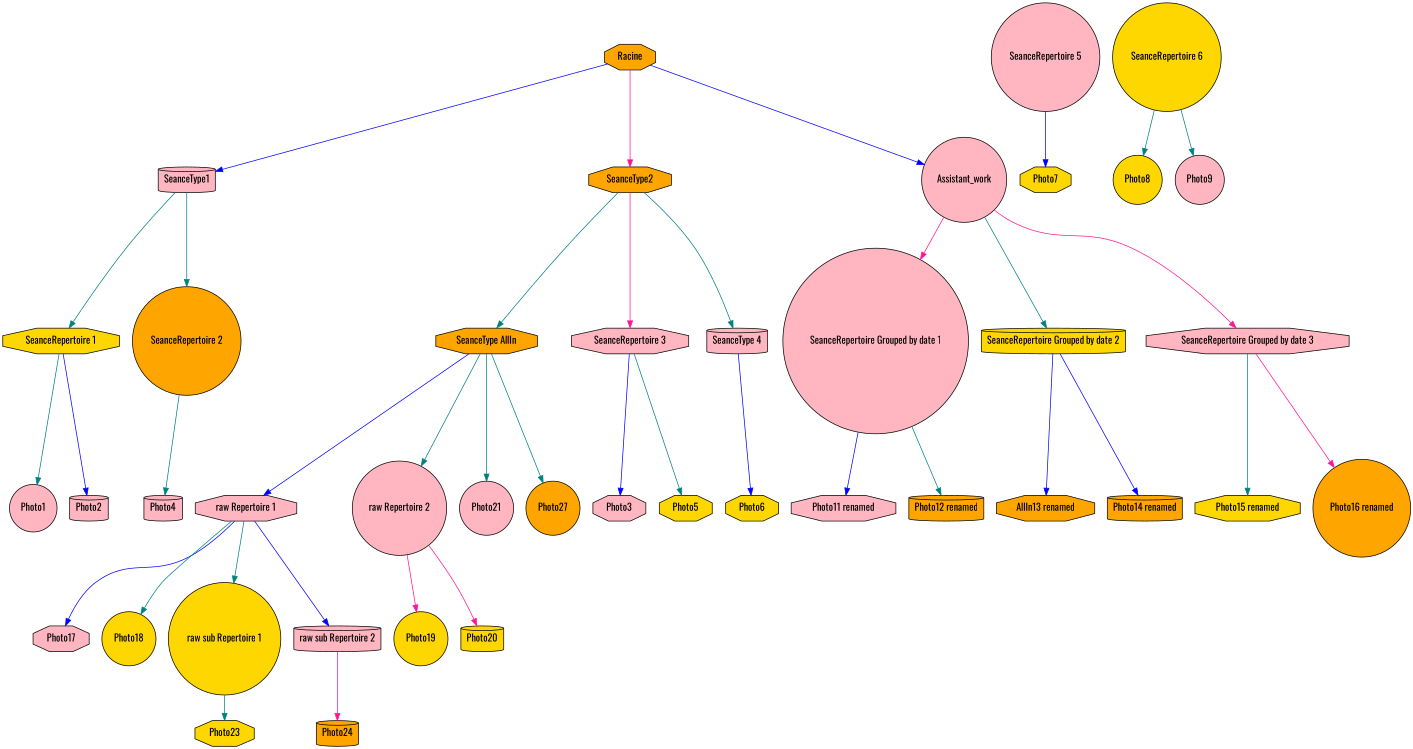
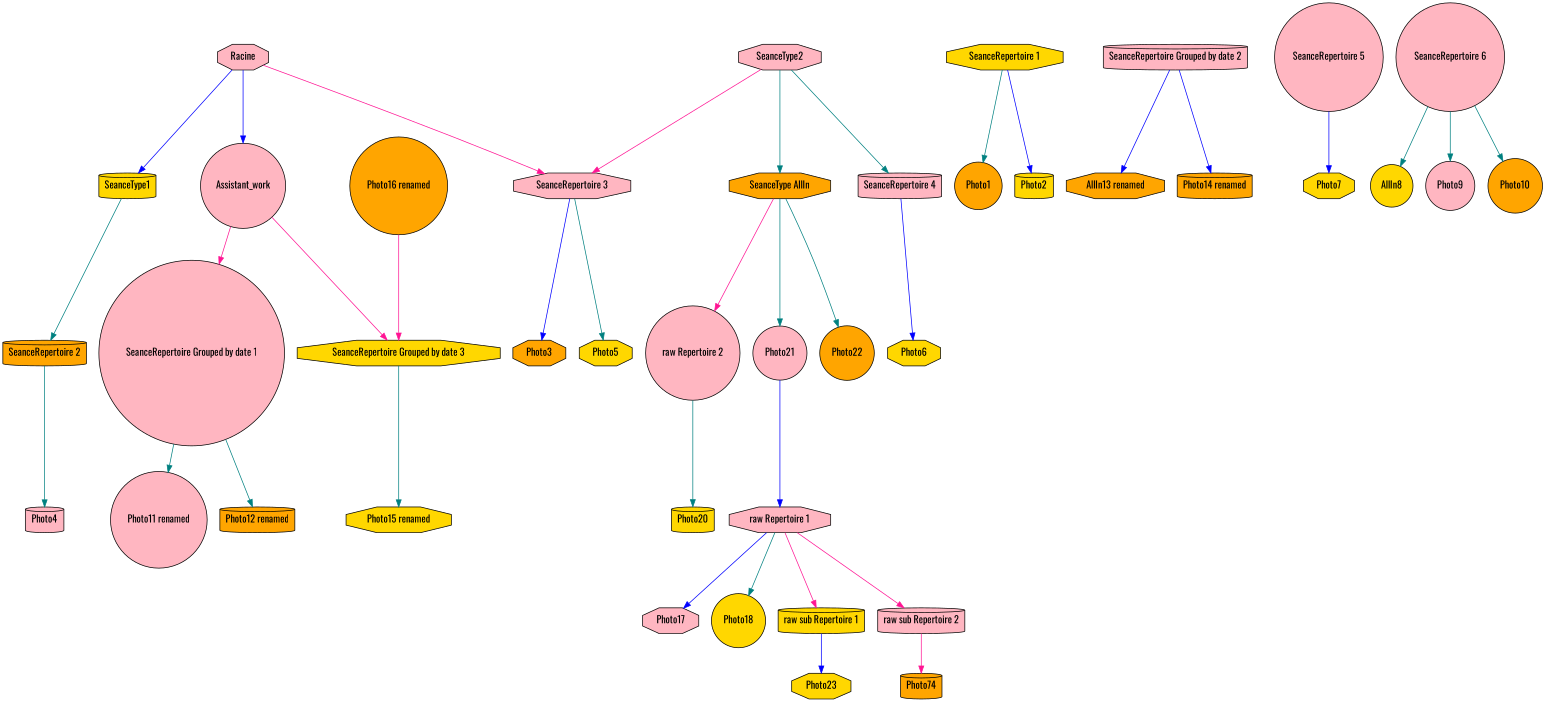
  digraph {
    fontname=Oswald
    rankdir=TB
    node [fillcolor=lightpink fontname=Oswald shape=circle style=filled]
    edge [color=teal fontname=Oswald]
-   Racine [fillcolor=orange shape=octagon]
-   SeanceType1 [shape=cylinder]
-   SeanceType2 [fillcolor=orange shape=octagon]
+   Racine [shape=octagon]
+   SeanceType1 [fillcolor=gold shape=cylinder]
+   SeanceType2 [shape=octagon]
    Assistant_work
    "SeanceRepertoire 1" [fillcolor=gold shape=octagon]
-   "SeanceRepertoire 2" [fillcolor=orange]
+   "SeanceRepertoire 2" [fillcolor=orange shape=cylinder]
    "SeanceType AllIn" [fillcolor=orange shape=octagon]
    "SeanceRepertoire 3" [shape=octagon]
-   "SeanceRepertoire 4" [shape=cylinder label="SeanceType 4"]
+   "SeanceRepertoire 4" [shape=cylinder]
    "raw Repertoire 1" [shape=octagon]
    "raw Repertoire 2"
    Photo21
-   Photo22 [fillcolor=orange label=Photo27]
+   Photo22 [fillcolor=orange]
    "SeanceRepertoire Grouped by date 1"
-   "SeanceRepertoire Grouped by date 2" [fillcolor=gold shape=cylinder]
-   "SeanceRepertoire Grouped by date 3" [shape=octagon]
-   Photo1
-   Photo2 [shape=cylinder]
+   "SeanceRepertoire Grouped by date 2" [shape=cylinder]
+   "SeanceRepertoire Grouped by date 3" [fillcolor=gold shape=octagon]
+   Photo1 [fillcolor=orange]
+   Photo2 [fillcolor=gold shape=cylinder]
    Photo4 [shape=cylinder]
-   Photo3 [shape=octagon]
+   Photo3 [fillcolor=orange shape=octagon]
    Photo5 [fillcolor=gold shape=octagon]
    Photo6 [fillcolor=gold shape=octagon]
    Photo7 [fillcolor=gold shape=octagon]
    "SeanceRepertoire 5"
-   Photo8 [fillcolor=gold]
-   "SeanceRepertoire 6" [fillcolor=gold]
+   Photo8 [fillcolor=gold label=AllIn8]
+   "SeanceRepertoire 6"
    Photo9
+   Photo10 [fillcolor=orange]
    Photo17 [shape=octagon]
    Photo18 [fillcolor=gold]
-   "raw sub Repertoire 1" [fillcolor=gold]
+   "raw sub Repertoire 1" [fillcolor=gold shape=cylinder]
    "raw sub Repertoire 2" [shape=cylinder]
-   Photo19 [fillcolor=gold]
    Photo20 [fillcolor=gold shape=cylinder]
-   "Photo11 renamed" [shape=octagon]
+   "Photo11 renamed"
    "Photo12 renamed" [fillcolor=orange shape=cylinder]
    n37 [fillcolor=orange label="AllIn13 renamed" shape=octagon]
    "Photo14 renamed" [fillcolor=orange shape=cylinder]
    "Photo15 renamed" [fillcolor=gold shape=octagon]
    "Photo16 renamed" [fillcolor=orange]
    Photo23 [fillcolor=gold shape=octagon]
-   Photo24 [fillcolor=orange shape=cylinder]
+   Photo24 [fillcolor=orange shape=cylinder label=Photo74]
    Racine -> SeanceType1 [color=blue]
-   Racine -> SeanceType2 [color=deeppink]
+   Racine -> "SeanceRepertoire 3" [color=deeppink]
    Racine -> Assistant_work [color=blue]
-   SeanceType1 -> "SeanceRepertoire 1"
    SeanceType1 -> "SeanceRepertoire 2"
    SeanceType2 -> "SeanceType AllIn"
    SeanceType2 -> "SeanceRepertoire 3" [color=deeppink]
    SeanceType2 -> "SeanceRepertoire 4"
    Assistant_work -> "SeanceRepertoire Grouped by date 1" [color=deeppink]
-   Assistant_work -> "SeanceRepertoire Grouped by date 2"
    Assistant_work -> "SeanceRepertoire Grouped by date 3" [color=deeppink]
    "SeanceRepertoire 1" -> Photo1
    "SeanceRepertoire 1" -> Photo2 [color=blue]
    "SeanceRepertoire 2" -> Photo4
-   "SeanceType AllIn" -> "raw Repertoire 1" [color=blue]
-   "SeanceType AllIn" -> "raw Repertoire 2"
+   Photo21 -> "raw Repertoire 1" [color=blue]
+   "SeanceType AllIn" -> "raw Repertoire 2" [color=deeppink]
    "SeanceType AllIn" -> Photo21
    "SeanceType AllIn" -> Photo22
    "SeanceRepertoire 3" -> Photo3 [color=blue]
    "SeanceRepertoire 3" -> Photo5
    "SeanceRepertoire 4" -> Photo6 [color=blue]
    "raw Repertoire 1" -> Photo17 [color=blue]
    "raw Repertoire 1" -> Photo18
-   "raw Repertoire 1" -> "raw sub Repertoire 1"
-   "raw Repertoire 1" -> "raw sub Repertoire 2" [color=blue]
-   "raw Repertoire 2" -> Photo19 [color=deeppink]
-   "raw Repertoire 2" -> Photo20 [color=deeppink]
-   "SeanceRepertoire Grouped by date 1" -> "Photo11 renamed" [color=blue]
+   "raw Repertoire 1" -> "raw sub Repertoire 1" [color=deeppink]
+   "raw Repertoire 1" -> "raw sub Repertoire 2" [color=deeppink]
+   "raw Repertoire 2" -> Photo20
+   "SeanceRepertoire Grouped by date 1" -> "Photo11 renamed"
    "SeanceRepertoire Grouped by date 1" -> "Photo12 renamed"
    "SeanceRepertoire Grouped by date 2" -> n37 [color=blue]
    "SeanceRepertoire Grouped by date 2" -> "Photo14 renamed" [color=blue]
    "SeanceRepertoire Grouped by date 3" -> "Photo15 renamed"
-   "SeanceRepertoire Grouped by date 3" -> "Photo16 renamed" [color=deeppink]
+   "Photo16 renamed" -> "SeanceRepertoire Grouped by date 3" [color=deeppink]
    "SeanceRepertoire 5" -> Photo7 [color=blue]
    "SeanceRepertoire 6" -> Photo8
    "SeanceRepertoire 6" -> Photo9
-   "raw sub Repertoire 1" -> Photo23
+   "SeanceRepertoire 6" -> Photo10
+   "raw sub Repertoire 1" -> Photo23 [color=blue]
    "raw sub Repertoire 2" -> Photo24 [color=deeppink]
  }
